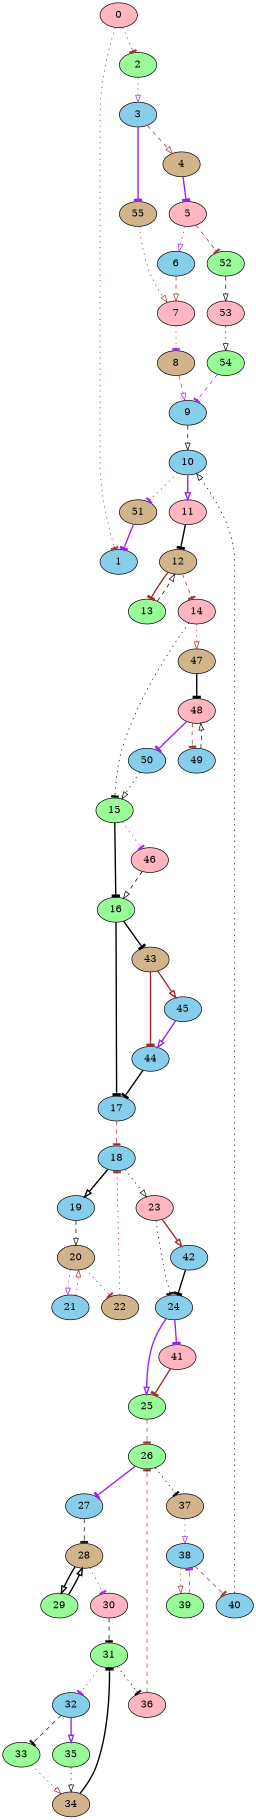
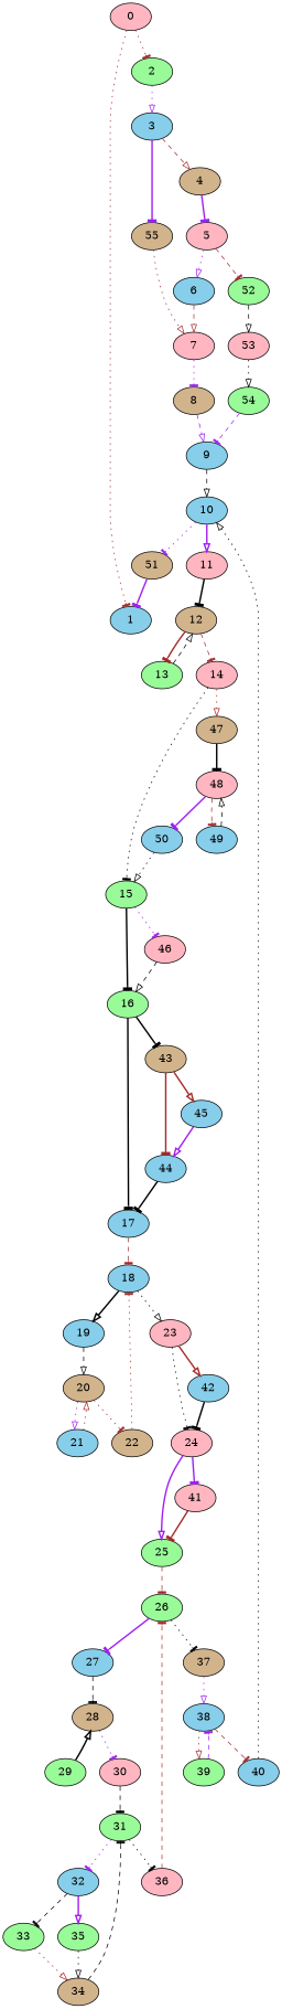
  digraph {
    node [fillcolor=skyblue style=filled]
    edge [arrowhead=tee color=black style=dotted]
    0 [fillcolor=lightpink]
    1
    2 [fillcolor=palegreen]
    3
    4 [fillcolor=tan]
    55 [fillcolor=tan]
    5 [fillcolor=lightpink]
    7 [fillcolor=lightpink]
    6
    52 [fillcolor=palegreen]
    8 [fillcolor=tan]
    53 [fillcolor=lightpink]
    54 [fillcolor=palegreen]
    9
    10
    11 [fillcolor=lightpink]
    51 [fillcolor=tan]
    12 [fillcolor=tan]
    13 [fillcolor=palegreen]
    14 [fillcolor=lightpink]
    15 [fillcolor=palegreen]
    47 [fillcolor=tan]
    16 [fillcolor=palegreen]
    46 [fillcolor=lightpink]
    48 [fillcolor=lightpink]
    17
    43 [fillcolor=tan]
    49
    50
    18
    44
    45
    19
    23 [fillcolor=lightpink]
    20 [fillcolor=tan]
-   24
+   24 [fillcolor=lightpink]
    42
    21
    22 [fillcolor=tan]
    25 [fillcolor=palegreen]
    41 [fillcolor=lightpink]
    26 [fillcolor=palegreen]
    27
    37 [fillcolor=tan]
    28 [fillcolor=tan]
    38
    29 [fillcolor=palegreen]
    30 [fillcolor=lightpink]
    39 [fillcolor=palegreen]
    40
    31 [fillcolor=palegreen]
    32
    36 [fillcolor=lightpink]
    33 [fillcolor=palegreen]
    35 [fillcolor=palegreen]
    34 [fillcolor=tan]
    0 -> 1 [color=brown]
    0 -> 2 [color=brown]
    2 -> 3 [arrowhead=onormal color=purple]
    3 -> 4 [arrowhead=onormal color=brown style=dashed]
    3 -> 55 [color=purple style=bold]
    4 -> 5 [color=purple style=bold]
    55 -> 7 [arrowhead=onormal color=brown]
    5 -> 6 [arrowhead=onormal color=purple]
    5 -> 52 [color=brown style=dashed]
    7 -> 8 [color=purple]
    6 -> 7 [arrowhead=onormal color=brown style=dashed]
    52 -> 53 [arrowhead=onormal style=dashed]
    8 -> 9 [arrowhead=onormal color=purple style=dashed]
    53 -> 54 [arrowhead=onormal]
    54 -> 9 [color=purple style=dashed]
    9 -> 10 [arrowhead=onormal style=dashed]
    10 -> 11 [arrowhead=onormal color=purple style=bold]
    10 -> 51 [color=purple]
    11 -> 12 [style=bold]
    51 -> 1 [color=purple style=bold]
    12 -> 13 [color=brown style=bold]
    12 -> 14 [color=brown style=dashed]
    13 -> 12 [arrowhead=onormal style=dashed]
    14 -> 15
    14 -> 47 [arrowhead=onormal color=brown]
    15 -> 16 [style=bold]
    15 -> 46 [color=purple]
    47 -> 48 [style=bold]
    16 -> 17 [style=bold]
    16 -> 43 [style=bold]
    46 -> 16 [arrowhead=onormal style=dashed]
    48 -> 49 [color=brown style=dashed]
    48 -> 50 [color=purple style=bold]
    17 -> 18 [color=brown style=dashed]
    43 -> 44 [color=brown style=bold]
    43 -> 45 [arrowhead=onormal color=brown style=bold]
    49 -> 48 [arrowhead=onormal style=dashed]
    50 -> 15 [arrowhead=onormal]
    18 -> 19 [arrowhead=onormal style=bold]
    18 -> 23 [arrowhead=onormal]
    44 -> 17 [style=bold]
    45 -> 44 [arrowhead=onormal color=purple style=bold]
    19 -> 20 [arrowhead=onormal style=dashed]
    23 -> 24
    23 -> 42 [arrowhead=onormal color=brown style=bold]
    20 -> 21 [arrowhead=onormal color=purple]
    20 -> 22 [color=brown]
    24 -> 25 [arrowhead=onormal color=purple style=bold]
    24 -> 41 [color=purple style=bold]
    42 -> 24 [style=bold]
    21 -> 20 [arrowhead=onormal color=brown]
    22 -> 18 [color=brown]
    25 -> 26 [color=brown style=dashed]
    41 -> 25 [color=brown style=bold]
    26 -> 27 [color=purple style=bold]
    26 -> 37
    27 -> 28 [style=dashed]
    37 -> 38 [arrowhead=onormal color=purple]
-   28 -> 29 [arrowhead=onormal style=bold]
    28 -> 30 [color=purple]
    38 -> 39 [arrowhead=onormal color=brown]
    38 -> 40 [color=brown style=dashed]
    29 -> 28 [arrowhead=onormal style=bold]
    30 -> 31 [style=dashed]
    39 -> 38 [color=purple style=dashed]
    40 -> 10 [arrowhead=onormal]
    31 -> 32 [color=purple]
    31 -> 36
    32 -> 33 [style=dashed]
    32 -> 35 [arrowhead=onormal color=purple style=bold]
    36 -> 26 [color=brown style=dashed]
    33 -> 34 [arrowhead=onormal color=brown]
    35 -> 34 [arrowhead=onormal]
-   34 -> 31 [style=bold]
+   34 -> 31 [style=dashed]
  }
